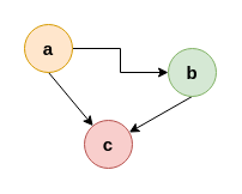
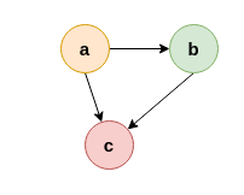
  <mxCell id="0" />
  <mxCell id="1" parent="0" />
  <mxCell id="2" style="edgeStyle=orthogonalEdgeStyle;rounded=0;orthogonalLoop=1;jettySize=auto;html=1;exitX=1;exitY=0.5;exitDx=0;exitDy=0;entryX=0;entryY=0.5;entryDx=0;entryDy=0;" edge="1" parent="1" source="4" target="6"><mxGeometry relative="1" as="geometry" /></mxCell>
  <mxCell id="3" style="edgeStyle=none;rounded=0;orthogonalLoop=1;jettySize=auto;html=1;exitX=0.5;exitY=1;exitDx=0;exitDy=0;" edge="1" parent="1" source="4" target="7"><mxGeometry relative="1" as="geometry" /></mxCell>
- <mxCell id="4" value="&lt;b&gt;&lt;font style=&quot;font-size: 15px&quot;&gt;a&lt;/font&gt;&lt;/b&gt;" style="ellipse;whiteSpace=wrap;html=1;aspect=fixed;fillColor=#ffe6cc;strokeColor=#d79b00;" vertex="1" parent="1"><mxGeometry x="20" y="20" width="40" height="40" as="geometry" /></mxCell>
+ <mxCell id="4" value="&lt;b&gt;&lt;font style=&quot;font-size: 15px&quot;&gt;a&lt;/font&gt;&lt;/b&gt;" style="ellipse;whiteSpace=wrap;html=1;aspect=fixed;fillColor=#ffe6cc;strokeColor=#d79b00;" vertex="1" parent="1"><mxGeometry x="50" y="20" width="40" height="40" as="geometry" /></mxCell>
  <mxCell id="5" style="rounded=0;orthogonalLoop=1;jettySize=auto;html=1;exitX=0.5;exitY=1;exitDx=0;exitDy=0;" edge="1" parent="1" source="6" target="7"><mxGeometry relative="1" as="geometry" /></mxCell>
- <mxCell id="6" value="&lt;b&gt;&lt;font style=&quot;font-size: 15px&quot;&gt;b&lt;/font&gt;&lt;/b&gt;" style="ellipse;whiteSpace=wrap;html=1;aspect=fixed;fillColor=#d5e8d4;strokeColor=#82b366;" vertex="1" parent="1"><mxGeometry x="140" y="40" width="40" height="40" as="geometry" /></mxCell>
+ <mxCell id="6" value="&lt;b&gt;&lt;font style=&quot;font-size: 15px&quot;&gt;b&lt;/font&gt;&lt;/b&gt;" style="ellipse;whiteSpace=wrap;html=1;aspect=fixed;fillColor=#d5e8d4;strokeColor=#82b366;" vertex="1" parent="1"><mxGeometry x="140" y="20" width="40" height="40" as="geometry" /></mxCell>
  <mxCell id="7" value="&lt;b&gt;&lt;font style=&quot;font-size: 15px&quot;&gt;c&lt;/font&gt;&lt;/b&gt;" style="ellipse;whiteSpace=wrap;html=1;aspect=fixed;fillColor=#f8cecc;strokeColor=#b85450;" vertex="1" parent="1"><mxGeometry x="70" y="100" width="40" height="40" as="geometry" /></mxCell>
